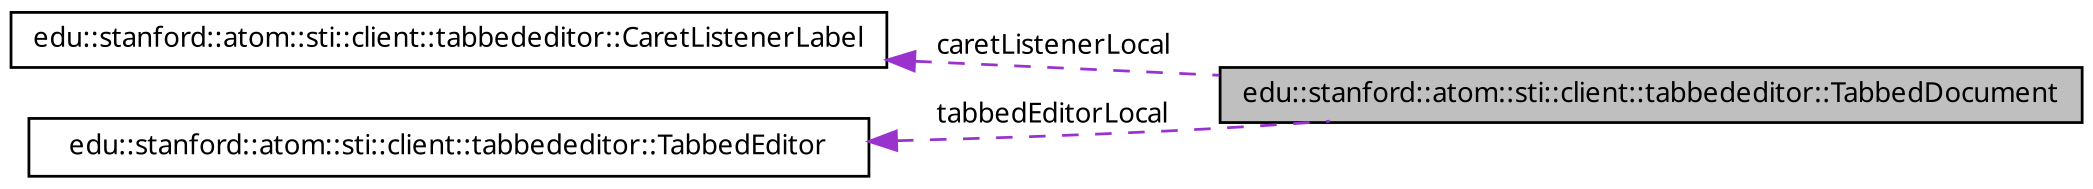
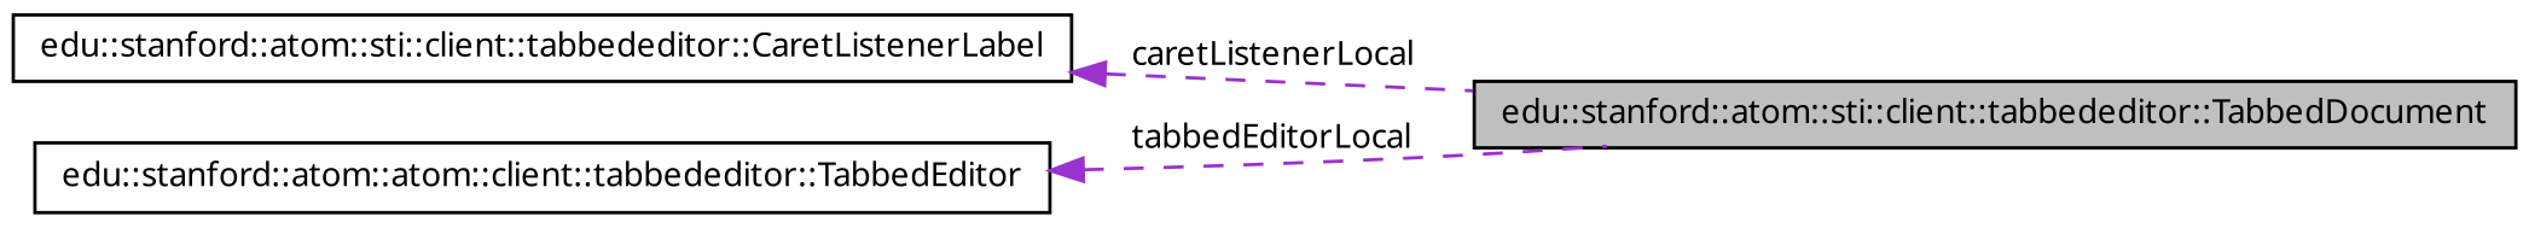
  digraph {
    rankdir=LR
    node [color=black fillcolor=white fontname="FreeSans.ttf" fontsize=10 shape=record style=filled]
    edge [color=darkorchid3 dir=back fontname="FreeSans.ttf" fontsize=10 labelfontname="FreeSans.ttf" labelfontsize=10 style=dashed]
    n1 [fillcolor=grey75 fontcolor=black height=0.2 label="edu::stanford::atom::sti::client::tabbededitor::TabbedDocument" width=0.4]
    n2 [height=0.2 label="edu::stanford::atom::sti::client::tabbededitor::CaretListenerLabel" width=0.4]
-   n3 [height=0.2 label="edu::stanford::atom::sti::client::tabbededitor::TabbedEditor" width=0.4]
+   n3 [height=0.2 label="edu::stanford::atom::atom::client::tabbededitor::TabbedEditor" width=0.4]
    n2 -> n1 [label=caretListenerLocal]
    n3 -> n1 [label=tabbedEditorLocal]
  }
